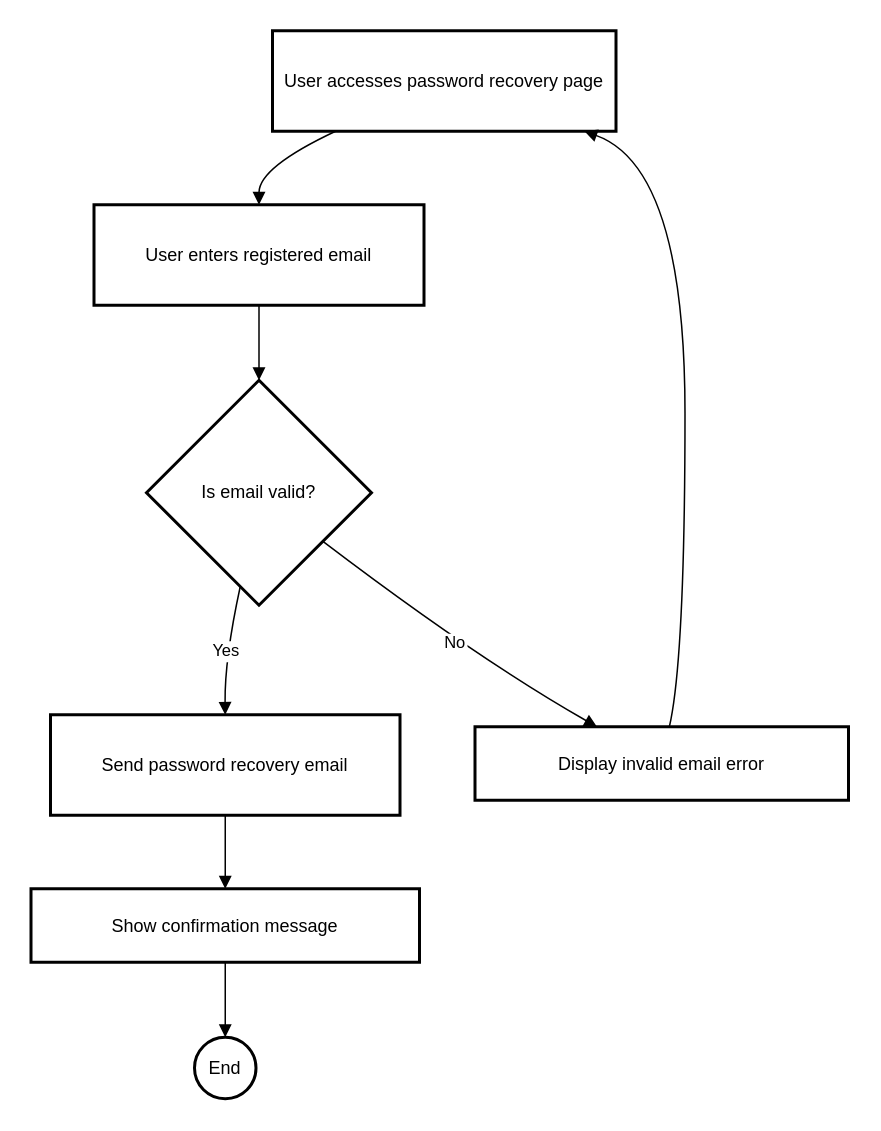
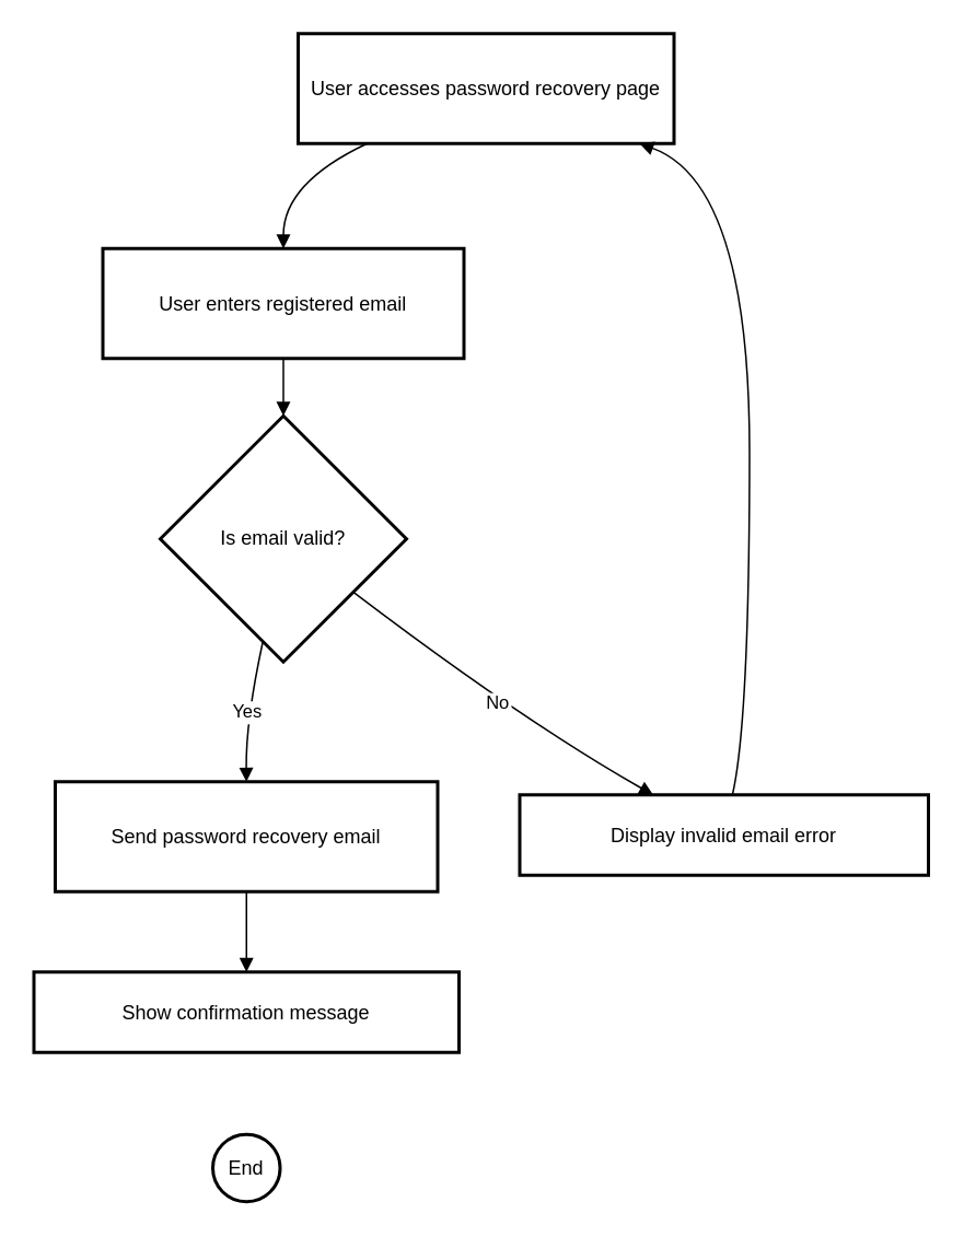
  <mxCell id="0" />
  <mxCell id="1" parent="0" />
  <mxCell id="2" value="User accesses password recovery page" style="whiteSpace=wrap;strokeWidth=2;" vertex="1" parent="1"><mxGeometry x="181" y="20" width="229" height="67" as="geometry" /></mxCell>
- <mxCell id="3" value="User enters registered email" style="whiteSpace=wrap;strokeWidth=2;" vertex="1" parent="1"><mxGeometry x="62" y="136" width="220" height="67" as="geometry" /></mxCell>
+ <mxCell id="3" value="User enters registered email" style="whiteSpace=wrap;strokeWidth=2;" vertex="1" parent="1"><mxGeometry x="62" y="151" width="220" height="67" as="geometry" /></mxCell>
  <mxCell id="4" value="Is email valid?" style="rhombus;strokeWidth=2;whiteSpace=wrap;" vertex="1" parent="1"><mxGeometry x="97" y="253" width="150" height="150" as="geometry" /></mxCell>
  <mxCell id="5" value="Send password recovery email" style="whiteSpace=wrap;strokeWidth=2;" vertex="1" parent="1"><mxGeometry x="33" y="476" width="233" height="67" as="geometry" /></mxCell>
  <mxCell id="6" value="Show confirmation message" style="whiteSpace=wrap;strokeWidth=2;" vertex="1" parent="1"><mxGeometry x="20" y="592" width="259" height="49" as="geometry" /></mxCell>
  <mxCell id="7" value="End" style="ellipse;aspect=fixed;strokeWidth=2;whiteSpace=wrap;" vertex="1" parent="1"><mxGeometry x="129" y="691" width="41" height="41" as="geometry" /></mxCell>
  <mxCell id="8" value="Display invalid email error" style="whiteSpace=wrap;strokeWidth=2;" vertex="1" parent="1"><mxGeometry x="316" y="484" width="249" height="49" as="geometry" /></mxCell>
  <mxCell id="9" value="" style="curved=1;startArrow=none;endArrow=block;exitX=0.19;exitY=0.99;entryX=0.5;entryY=0;rounded=0;" edge="1" parent="1" source="2" target="3"><mxGeometry relative="1" as="geometry"><Array as="points"><mxPoint x="172" y="111" /></Array></mxGeometry></mxCell>
  <mxCell id="10" value="" style="curved=1;startArrow=none;endArrow=block;exitX=0.5;exitY=1;entryX=0.5;entryY=0;rounded=0;" edge="1" parent="1" source="3" target="4"><mxGeometry relative="1" as="geometry"><Array as="points" /></mxGeometry></mxCell>
  <mxCell id="11" value="Yes" style="curved=1;startArrow=none;endArrow=block;exitX=0.4;exitY=1;entryX=0.5;entryY=-0.01;rounded=0;" edge="1" parent="1" source="4" target="5"><mxGeometry relative="1" as="geometry"><Array as="points"><mxPoint x="149" y="439" /></Array></mxGeometry></mxCell>
  <mxCell id="12" value="" style="curved=1;startArrow=none;endArrow=block;exitX=0.5;exitY=0.99;entryX=0.5;entryY=0;rounded=0;" edge="1" parent="1" source="5" target="6"><mxGeometry relative="1" as="geometry"><Array as="points" /></mxGeometry></mxCell>
- <mxCell id="13" value="" style="curved=1;startArrow=none;endArrow=block;exitX=0.5;exitY=1;entryX=0.5;entryY=0;rounded=0;" edge="1" parent="1" source="6" target="7"><mxGeometry relative="1" as="geometry"><Array as="points" /></mxGeometry></mxCell>
  <mxCell id="14" value="No" style="curved=1;startArrow=none;endArrow=block;exitX=1;exitY=0.88;entryX=0.33;entryY=0.01;rounded=0;" edge="1" parent="1" source="4" target="8"><mxGeometry relative="1" as="geometry"><Array as="points"><mxPoint x="318" y="439" /></Array></mxGeometry></mxCell>
  <mxCell id="15" value="" style="curved=1;startArrow=none;endArrow=block;exitX=0.52;exitY=0.01;entryX=0.9;entryY=0.99;rounded=0;" edge="1" parent="1" source="8" target="2"><mxGeometry relative="1" as="geometry"><Array as="points"><mxPoint x="456" y="439" /><mxPoint x="456" y="111" /></Array></mxGeometry></mxCell>
